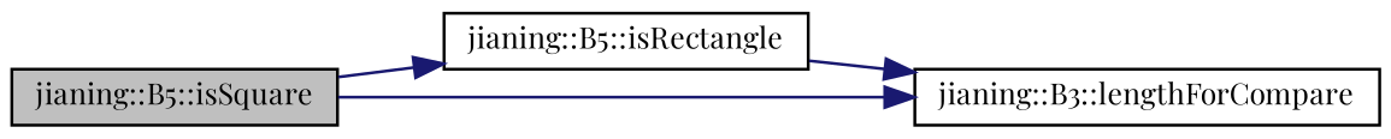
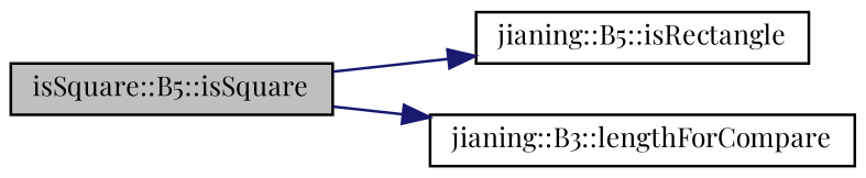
  digraph {
    fontname="Playfair Display"
    rankdir=LR
    node [color=black fillcolor=white fontname="Playfair Display" fontsize=10 shape=record style=filled]
    edge [color=midnightblue fontname="Playfair Display" fontsize=10 labelfontname=Helvetica labelfontsize=10 style=solid]
-   n1 [fillcolor=grey75 fontcolor=black height=0.2 label="jianing::B5::isSquare" width=0.4]
+   n1 [fillcolor=grey75 fontcolor=black height=0.2 label="isSquare::B5::isSquare" width=0.4]
    n2 [height=0.2 label="jianing::B5::isRectangle" width=0.4]
    n3 [height=0.2 label="jianing::B3::lengthForCompare" width=0.4]
    n1 -> n2
    n1 -> n3
-   n2 -> n3
  }
